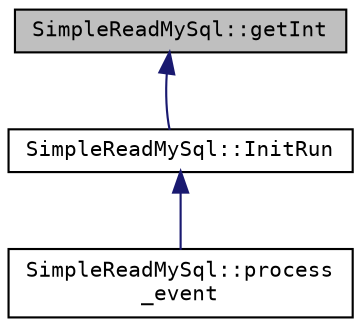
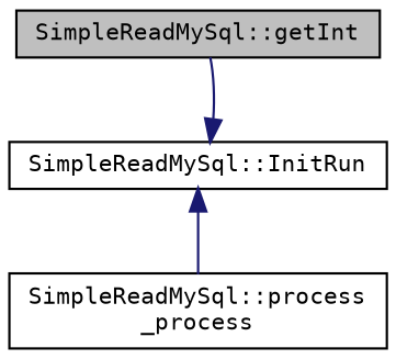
  digraph {
    fontname="DejaVu Sans Mono"
    rankdir=TB
    node [color=black fontname="DejaVu Sans Mono" fontsize=10 shape=record]
    edge [color=midnightblue dir=back fontname="DejaVu Sans Mono" fontsize=10 labelfontname=FreeSans labelfontsize=10 style=solid]
    n1 [fillcolor=grey75 fontcolor=black height=0.2 label="SimpleReadMySql::getInt" style=filled width=0.4]
    n2 [height=0.2 label="SimpleReadMySql::InitRun" width=0.4]
-   n3 [height=0.2 label="SimpleReadMySql::process\l_event" width=0.4]
-   n1 -> n2
+   n3 [height=0.2 label="SimpleReadMySql::process\l_process" width=0.4]
+   n2 -> n1
    n2 -> n3
  }
